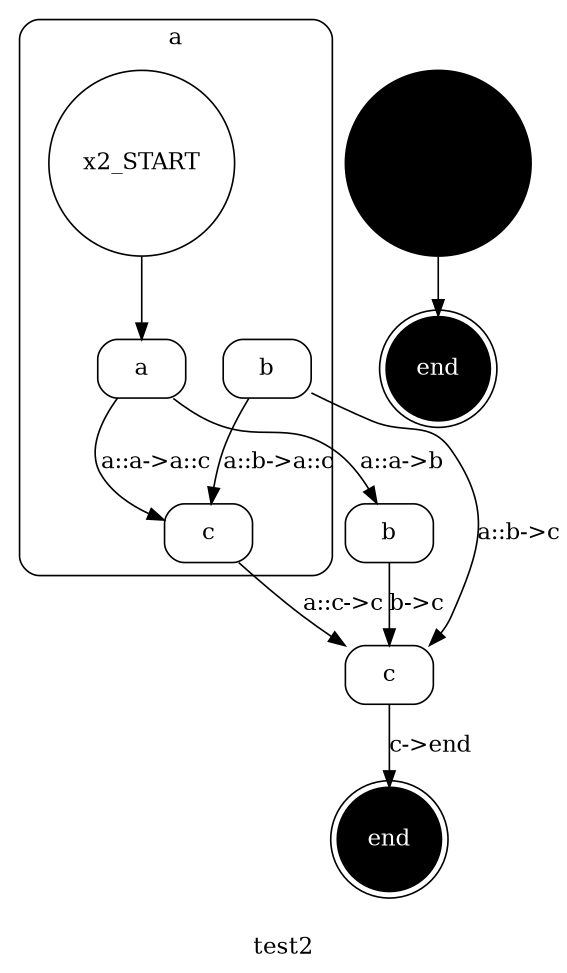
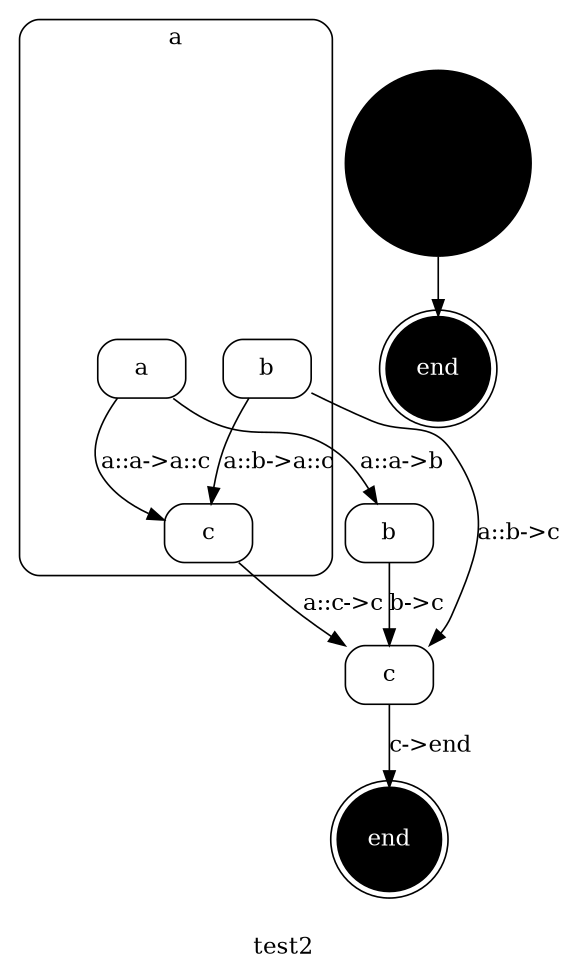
  digraph {
    label=test2
    node [fillcolor=white shape=box style="filled,rounded" color=black fontcolor=black]
    edge [color=black fontcolor=black]
-   x2_START [shape=circle style=filled color="" fontcolor=""]
    n2 [label=a]
    n3 [label=b]
    n4 [label=c]
    x1_START [fillcolor=black shape=circle style=filled color="" fontcolor=""]
    n6 [fillcolor=black fontcolor=white label=end shape=doublecircle]
    n7 [label=b]
    n8 [label=c]
    n9 [fillcolor=black fontcolor=white label=end shape=doublecircle]
    subgraph cluster_1 {
      fillcolor=white
      fontcolor=black
      label=a
      shape=box
      style="filled,rounded"
-     x2_START
      n2
      n3
      n4
    }
-   x2_START -> n2 [color="" fontcolor=""]
    n2 -> n4 [label="a::a->a::c"]
    n2 -> n7 [label="a::a->b"]
    n3 -> n4 [label="a::b->a::c"]
    n3 -> n8 [label="a::b->c"]
    n4 -> n8 [label="a::c->c"]
    x1_START -> n6 [color="" fontcolor=""]
    n7 -> n8 [label="b->c"]
    n8 -> n9 [label="c->end"]
  }
